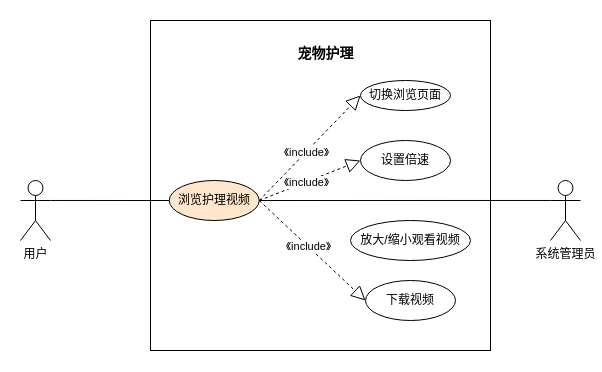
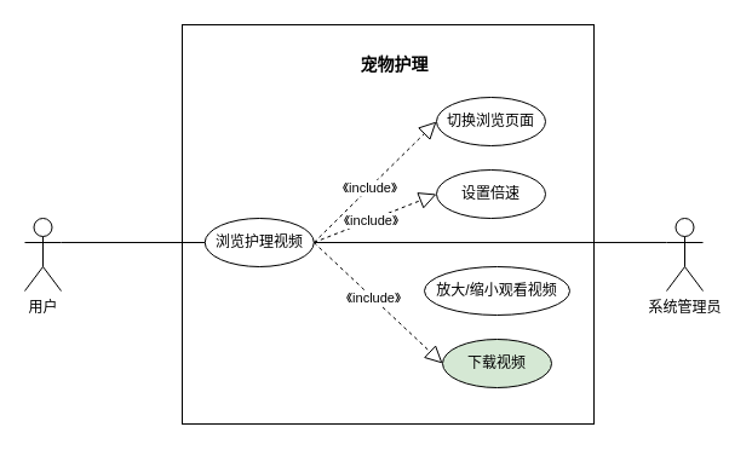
  <mxCell id="0" />
  <mxCell id="1" parent="0" />
  <mxCell id="2" value="" style="rounded=0;whiteSpace=wrap;html=1;" parent="1" vertex="1"><mxGeometry x="150" y="20" width="340" height="330" as="geometry" /></mxCell>
  <mxCell id="3" value="用户" style="shape=umlActor;verticalLabelPosition=bottom;verticalAlign=top;html=1;outlineConnect=0;" parent="1" vertex="1"><mxGeometry x="20" y="180" width="30" height="60" as="geometry" /></mxCell>
  <mxCell id="4" value="系统管理员" style="shape=umlActor;verticalLabelPosition=bottom;verticalAlign=top;html=1;outlineConnect=0;" parent="1" vertex="1"><mxGeometry x="550" y="180" width="30" height="60" as="geometry" /></mxCell>
  <mxCell id="5" value="&lt;font style=&quot;font-size: 14px;&quot;&gt;宠物护理&lt;/font&gt;" style="text;strokeColor=none;fillColor=none;html=1;fontSize=24;fontStyle=1;verticalAlign=middle;align=center;" parent="1" vertex="1"><mxGeometry x="275" y="30" width="100" height="40" as="geometry" /></mxCell>
- <mxCell id="6" value="浏览护理视频" style="ellipse;whiteSpace=wrap;html=1;fillColor=#ffe6cc;" parent="1" vertex="1"><mxGeometry x="168.75" y="180" width="90" height="40" as="geometry" /></mxCell>
+ <mxCell id="6" value="浏览护理视频" style="ellipse;whiteSpace=wrap;html=1;" parent="1" vertex="1"><mxGeometry x="168.75" y="180" width="90" height="40" as="geometry" /></mxCell>
  <mxCell id="7" value="" style="endArrow=none;html=1;rounded=0;exitX=1;exitY=0.333;exitDx=0;exitDy=0;exitPerimeter=0;entryX=0;entryY=0.5;entryDx=0;entryDy=0;" parent="1" source="3" target="6" edge="1"><mxGeometry width="50" height="50" relative="1" as="geometry"><mxPoint x="190" y="300" as="sourcePoint" /><mxPoint x="240" y="250" as="targetPoint" /></mxGeometry></mxCell>
  <mxCell id="8" value="设置倍速" style="ellipse;whiteSpace=wrap;html=1;" parent="1" vertex="1"><mxGeometry x="360" y="140" width="90" height="40" as="geometry" /></mxCell>
  <mxCell id="9" value="" style="endArrow=block;dashed=1;endFill=0;endSize=12;html=1;rounded=0;entryX=0;entryY=0.5;entryDx=0;entryDy=0;exitX=1;exitY=0.5;exitDx=0;exitDy=0;" parent="1" source="6" target="8" edge="1"><mxGeometry width="160" relative="1" as="geometry"><mxPoint x="258.75" y="80" as="sourcePoint" /><mxPoint x="648.75" y="148.95" as="targetPoint" /></mxGeometry></mxCell>
  <mxCell id="10" value="《include》" style="edgeLabel;html=1;align=center;verticalAlign=middle;resizable=0;points=[];" parent="9" vertex="1" connectable="0"><mxGeometry x="-0.083" relative="1" as="geometry"><mxPoint as="offset" /></mxGeometry></mxCell>
  <mxCell id="11" value="放大/缩小观看视频" style="ellipse;whiteSpace=wrap;html=1;" parent="1" vertex="1"><mxGeometry x="350" y="220" width="120" height="40" as="geometry" /></mxCell>
- <mxCell id="12" value="切换浏览页面" style="ellipse;whiteSpace=wrap;html=1;" parent="1" vertex="1"><mxGeometry x="360" y="80" width="90" height="30" as="geometry" /></mxCell>
+ <mxCell id="12" value="切换浏览页面" style="ellipse;whiteSpace=wrap;html=1;" parent="1" vertex="1"><mxGeometry x="360" y="80" width="90" height="40" as="geometry" /></mxCell>
  <mxCell id="13" value="" style="endArrow=block;dashed=1;endFill=0;endSize=12;html=1;rounded=0;entryX=0;entryY=0.5;entryDx=0;entryDy=0;exitX=1;exitY=0.5;exitDx=0;exitDy=0;" parent="1" source="6" target="12" edge="1"><mxGeometry width="160" relative="1" as="geometry"><mxPoint x="259" y="265" as="sourcePoint" /><mxPoint x="648.75" y="213.95" as="targetPoint" /></mxGeometry></mxCell>
  <mxCell id="14" value="《include》" style="edgeLabel;html=1;align=center;verticalAlign=middle;resizable=0;points=[];" parent="13" vertex="1" connectable="0"><mxGeometry x="-0.083" relative="1" as="geometry"><mxPoint as="offset" /></mxGeometry></mxCell>
- <mxCell id="15" value="下载视频" style="ellipse;whiteSpace=wrap;html=1;" parent="1" vertex="1"><mxGeometry x="365" y="280" width="90" height="40" as="geometry" /></mxCell>
+ <mxCell id="15" value="下载视频" style="ellipse;whiteSpace=wrap;html=1;fillColor=#d5e8d4;" parent="1" vertex="1"><mxGeometry x="365" y="280" width="90" height="40" as="geometry" /></mxCell>
  <mxCell id="16" value="" style="endArrow=block;dashed=1;endFill=0;endSize=12;html=1;rounded=0;entryX=0;entryY=0.5;entryDx=0;entryDy=0;exitX=1;exitY=0.5;exitDx=0;exitDy=0;" parent="1" source="6" target="15" edge="1"><mxGeometry width="160" relative="1" as="geometry"><mxPoint x="269" y="330" as="sourcePoint" /><mxPoint x="658.75" y="278.95" as="targetPoint" /></mxGeometry></mxCell>
  <mxCell id="17" value="《include》" style="edgeLabel;html=1;align=center;verticalAlign=middle;resizable=0;points=[];" parent="16" vertex="1" connectable="0"><mxGeometry x="-0.083" relative="1" as="geometry"><mxPoint as="offset" /></mxGeometry></mxCell>
  <mxCell id="18" value="" style="endArrow=none;html=1;rounded=0;entryX=1;entryY=0.5;entryDx=0;entryDy=0;exitX=0;exitY=0.333;exitDx=0;exitDy=0;exitPerimeter=0;" parent="1" source="4" target="6" edge="1"><mxGeometry width="50" height="50" relative="1" as="geometry"><mxPoint x="540" y="200" as="sourcePoint" /><mxPoint x="179" y="210" as="targetPoint" /></mxGeometry></mxCell>
